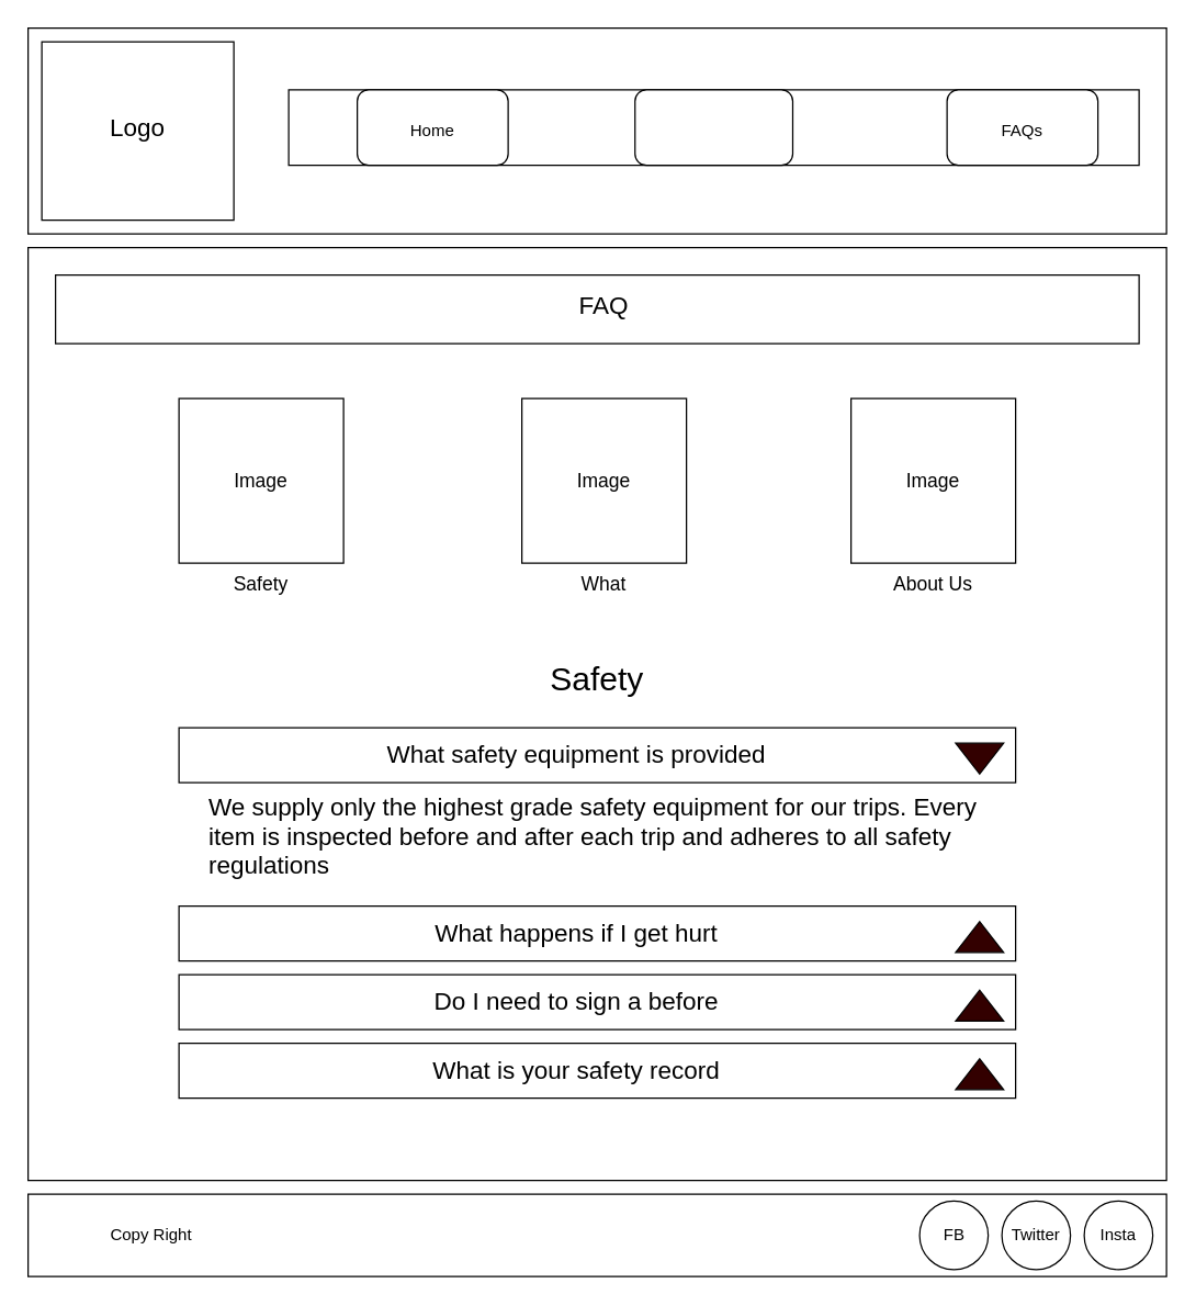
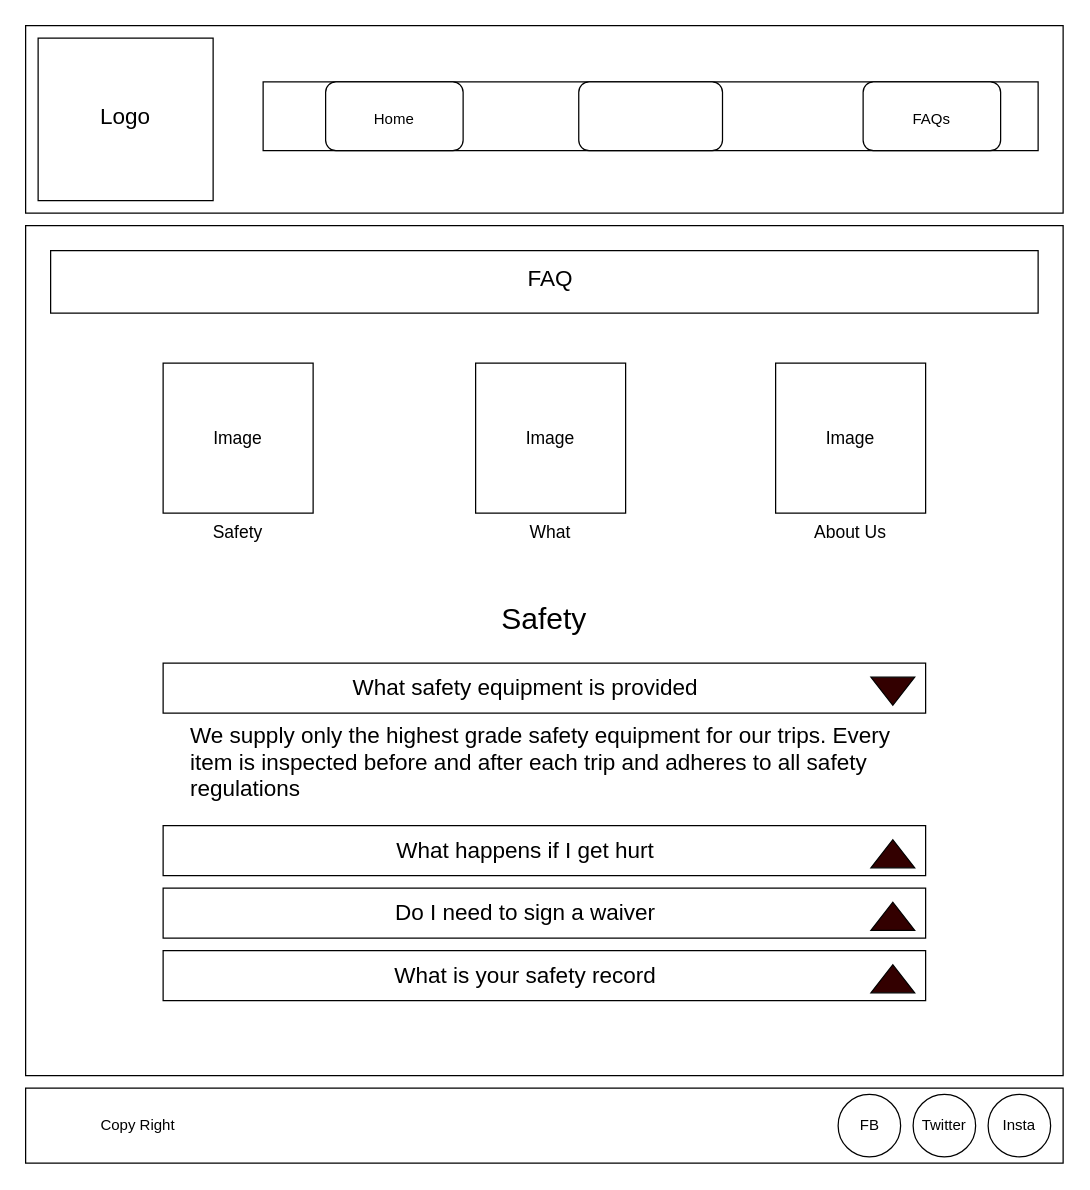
  <mxCell id="0" />
  <mxCell id="1" parent="0" />
  <mxCell id="2" value="" style="rounded=0;whiteSpace=wrap;html=1;" parent="1" vertex="1"><mxGeometry x="20" width="830" height="150" as="geometry" y="20" /></mxCell>
  <mxCell id="3" value="" style="rounded=0;whiteSpace=wrap;html=1;" parent="1" vertex="1"><mxGeometry x="30" y="30" width="140" height="130" as="geometry" /></mxCell>
  <mxCell id="4" value="" style="rounded=0;whiteSpace=wrap;html=1;" parent="1" vertex="1"><mxGeometry x="210" y="65" width="620" height="55" as="geometry" /></mxCell>
  <mxCell id="5" value="" style="rounded=1;whiteSpace=wrap;html=1;" parent="1" vertex="1"><mxGeometry x="260" y="65" width="110" height="55" as="geometry" /></mxCell>
  <mxCell id="6" value="" style="rounded=1;whiteSpace=wrap;html=1;" parent="1" vertex="1"><mxGeometry x="462.5" y="65" width="115" height="55" as="geometry" /></mxCell>
  <mxCell id="7" value="" style="rounded=1;whiteSpace=wrap;html=1;" parent="1" vertex="1"><mxGeometry x="690" y="65" width="110" height="55" as="geometry" /></mxCell>
  <mxCell id="8" value="Home" style="text;html=1;strokeColor=none;fillColor=none;align=center;verticalAlign=middle;whiteSpace=wrap;rounded=0;" parent="1" vertex="1"><mxGeometry x="280" y="80" width="70" height="30" as="geometry" /></mxCell>
  <mxCell id="9" value="FAQs" style="text;html=1;strokeColor=none;fillColor=none;align=center;verticalAlign=middle;whiteSpace=wrap;rounded=0;" parent="1" vertex="1"><mxGeometry x="710" y="80" width="70" height="30" as="geometry" /></mxCell>
  <mxCell id="10" value="" style="rounded=0;whiteSpace=wrap;html=1;" parent="1" vertex="1"><mxGeometry x="20" y="870" width="830" height="60" as="geometry" /></mxCell>
  <mxCell id="11" value="" style="ellipse;whiteSpace=wrap;html=1;aspect=fixed;" parent="1" vertex="1"><mxGeometry x="730" y="875" width="50" height="50" as="geometry" /></mxCell>
  <mxCell id="12" value="" style="ellipse;whiteSpace=wrap;html=1;aspect=fixed;" parent="1" vertex="1"><mxGeometry x="670" y="875" width="50" height="50" as="geometry" /></mxCell>
  <mxCell id="13" value="" style="ellipse;whiteSpace=wrap;html=1;aspect=fixed;" parent="1" vertex="1"><mxGeometry x="790" y="875" width="50" height="50" as="geometry" /></mxCell>
  <mxCell id="14" value="FB" style="text;html=1;strokeColor=none;fillColor=none;align=center;verticalAlign=middle;whiteSpace=wrap;rounded=0;" parent="1" vertex="1"><mxGeometry x="672.5" y="885" width="45" height="30" as="geometry" /></mxCell>
  <mxCell id="15" value="Insta" style="text;html=1;strokeColor=none;fillColor=none;align=center;verticalAlign=middle;whiteSpace=wrap;rounded=0;" parent="1" vertex="1"><mxGeometry x="785" y="885" width="60" height="30" as="geometry" /></mxCell>
  <mxCell id="16" value="Twitter" style="text;html=1;strokeColor=none;fillColor=none;align=center;verticalAlign=middle;whiteSpace=wrap;rounded=0;" parent="1" vertex="1"><mxGeometry x="725" y="885" width="60" height="30" as="geometry" /></mxCell>
  <mxCell id="17" value="Copy Right" style="text;html=1;strokeColor=none;fillColor=none;align=center;verticalAlign=middle;whiteSpace=wrap;rounded=0;" parent="1" vertex="1"><mxGeometry x="40" y="885" width="140" height="30" as="geometry" /></mxCell>
  <mxCell id="18" value="" style="rounded=0;whiteSpace=wrap;html=1;" vertex="1" parent="1"><mxGeometry x="20" y="180" width="830" height="680" as="geometry" /></mxCell>
  <mxCell id="19" value="" style="rounded=0;whiteSpace=wrap;html=1;fontSize=18;fillColor=#FFFFFF;" vertex="1" parent="1"><mxGeometry x="40" y="200" width="790" height="50" as="geometry" /></mxCell>
  <mxCell id="20" value="FAQ" style="text;html=1;strokeColor=none;fillColor=none;align=center;verticalAlign=middle;whiteSpace=wrap;rounded=0;fontSize=18;" vertex="1" parent="1"><mxGeometry x="60" y="208" width="760" height="30" as="geometry" /></mxCell>
  <mxCell id="21" value="Logo" style="text;html=1;strokeColor=none;fillColor=none;align=center;verticalAlign=middle;whiteSpace=wrap;rounded=0;fontSize=18;" vertex="1" parent="1"><mxGeometry x="40" y="78" width="120" height="30" as="geometry" /></mxCell>
  <mxCell id="22" value="" style="whiteSpace=wrap;html=1;aspect=fixed;fontSize=14;fillColor=#FFFFFF;" vertex="1" parent="1"><mxGeometry x="130" y="290" width="120" height="120" as="geometry" /></mxCell>
  <mxCell id="23" value="" style="whiteSpace=wrap;html=1;aspect=fixed;fontSize=14;fillColor=#FFFFFF;" vertex="1" parent="1"><mxGeometry x="380" y="290" width="120" height="120" as="geometry" /></mxCell>
  <mxCell id="24" value="" style="whiteSpace=wrap;html=1;aspect=fixed;fontSize=14;fillColor=#FFFFFF;" vertex="1" parent="1"><mxGeometry x="620" y="290" width="120" height="120" as="geometry" /></mxCell>
  <mxCell id="25" value="Safety" style="text;html=1;strokeColor=none;fillColor=none;align=center;verticalAlign=middle;whiteSpace=wrap;rounded=0;fontSize=14;" vertex="1" parent="1"><mxGeometry x="130" y="410" width="120" height="30" as="geometry" /></mxCell>
  <mxCell id="26" value="What" style="text;html=1;strokeColor=none;fillColor=none;align=center;verticalAlign=middle;whiteSpace=wrap;rounded=0;fontSize=14;" vertex="1" parent="1"><mxGeometry x="380" y="410" width="120" height="30" as="geometry" /></mxCell>
  <mxCell id="27" value="About Us" style="text;html=1;strokeColor=none;fillColor=none;align=center;verticalAlign=middle;whiteSpace=wrap;rounded=0;fontSize=14;" vertex="1" parent="1"><mxGeometry x="620" y="410" width="120" height="30" as="geometry" /></mxCell>
  <mxCell id="28" value="Image" style="text;html=1;strokeColor=none;fillColor=none;align=center;verticalAlign=middle;whiteSpace=wrap;rounded=0;fontSize=14;" vertex="1" parent="1"><mxGeometry x="410" y="335" width="60" height="30" as="geometry" /></mxCell>
  <mxCell id="29" value="Image" style="text;html=1;strokeColor=none;fillColor=none;align=center;verticalAlign=middle;whiteSpace=wrap;rounded=0;fontSize=14;" vertex="1" parent="1"><mxGeometry x="160" y="335" width="60" height="30" as="geometry" /></mxCell>
  <mxCell id="30" value="Image" style="text;html=1;strokeColor=none;fillColor=none;align=center;verticalAlign=middle;whiteSpace=wrap;rounded=0;fontSize=14;" vertex="1" parent="1"><mxGeometry x="650" y="335" width="60" height="30" as="geometry" /></mxCell>
  <mxCell id="31" value="" style="rounded=0;whiteSpace=wrap;html=1;fontSize=14;fillColor=#FFFFFF;" vertex="1" parent="1"><mxGeometry x="130" y="530" width="610" height="40" as="geometry" /></mxCell>
  <mxCell id="32" value="Safety" style="text;html=1;strokeColor=none;fillColor=none;align=center;verticalAlign=middle;whiteSpace=wrap;rounded=0;fontSize=24;" vertex="1" parent="1"><mxGeometry x="130" y="480" width="610" height="30" as="geometry" /></mxCell>
  <mxCell id="33" value="What safety equipment is provided" style="text;html=1;strokeColor=none;fillColor=none;align=center;verticalAlign=middle;whiteSpace=wrap;rounded=0;fontSize=18;" vertex="1" parent="1"><mxGeometry x="140" y="535" width="560" height="30" as="geometry" /></mxCell>
  <mxCell id="34" value="" style="triangle;whiteSpace=wrap;html=1;fontSize=18;fillColor=#330000;rotation=90;" vertex="1" parent="1"><mxGeometry x="702.5" y="535" width="22.5" height="35" as="geometry" /></mxCell>
  <mxCell id="35" value="We supply only the highest grade safety equipment for our trips. Every item is inspected before and after each trip and adheres to all safety regulations" style="text;html=1;strokeColor=none;fillColor=none;align=left;verticalAlign=middle;whiteSpace=wrap;rounded=0;fontSize=18;" vertex="1" parent="1"><mxGeometry x="150" y="580" width="580" height="60" as="geometry" /></mxCell>
  <mxCell id="36" value="" style="rounded=0;whiteSpace=wrap;html=1;fontSize=14;fillColor=#FFFFFF;" vertex="1" parent="1"><mxGeometry x="130" y="660" width="610" height="40" as="geometry" /></mxCell>
  <mxCell id="37" value="What happens if I get hurt" style="text;html=1;strokeColor=none;fillColor=none;align=center;verticalAlign=middle;whiteSpace=wrap;rounded=0;fontSize=18;" vertex="1" parent="1"><mxGeometry x="140" y="665" width="560" height="30" as="geometry" /></mxCell>
  <mxCell id="38" value="" style="triangle;whiteSpace=wrap;html=1;fontSize=18;fillColor=#330000;rotation=-90;" vertex="1" parent="1"><mxGeometry x="702.5" y="665" width="22.5" height="35" as="geometry" /></mxCell>
  <mxCell id="39" value="" style="rounded=0;whiteSpace=wrap;html=1;fontSize=14;fillColor=#FFFFFF;" vertex="1" parent="1"><mxGeometry x="130" y="710" width="610" height="40" as="geometry" /></mxCell>
- <mxCell id="40" value="Do I need to sign a before" style="text;html=1;strokeColor=none;fillColor=none;align=center;verticalAlign=middle;whiteSpace=wrap;rounded=0;fontSize=18;" vertex="1" parent="1"><mxGeometry x="140" y="715" width="560" height="30" as="geometry" /></mxCell>
+ <mxCell id="40" value="Do I need to sign a waiver" style="text;html=1;strokeColor=none;fillColor=none;align=center;verticalAlign=middle;whiteSpace=wrap;rounded=0;fontSize=18;" vertex="1" parent="1"><mxGeometry x="140" y="715" width="560" height="30" as="geometry" /></mxCell>
  <mxCell id="41" value="" style="triangle;whiteSpace=wrap;html=1;fontSize=18;fillColor=#330000;rotation=-90;" vertex="1" parent="1"><mxGeometry x="702.5" y="715" width="22.5" height="35" as="geometry" /></mxCell>
  <mxCell id="42" value="" style="rounded=0;whiteSpace=wrap;html=1;fontSize=14;fillColor=#FFFFFF;" vertex="1" parent="1"><mxGeometry x="130" y="760" width="610" height="40" as="geometry" /></mxCell>
  <mxCell id="43" value="What is your safety record" style="text;html=1;strokeColor=none;fillColor=none;align=center;verticalAlign=middle;whiteSpace=wrap;rounded=0;fontSize=18;" vertex="1" parent="1"><mxGeometry x="140" y="765" width="560" height="30" as="geometry" /></mxCell>
  <mxCell id="44" value="" style="triangle;whiteSpace=wrap;html=1;fontSize=18;fillColor=#330000;rotation=-90;" vertex="1" parent="1"><mxGeometry x="702.5" y="765" width="22.5" height="35" as="geometry" /></mxCell>
